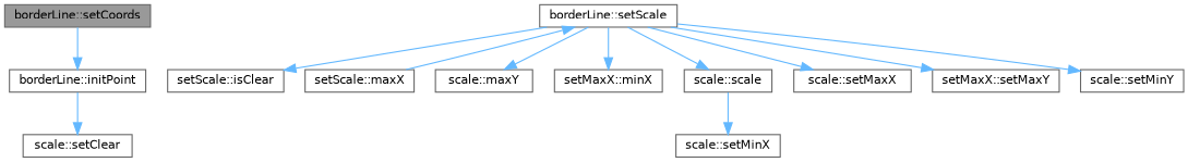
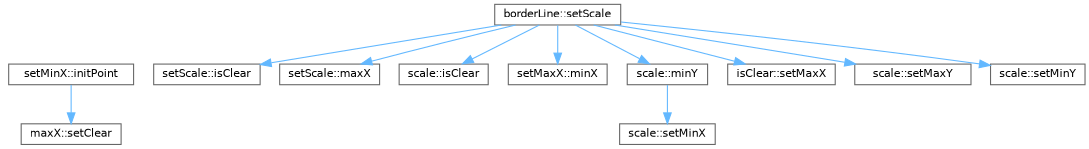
  digraph {
    rankdir=TB
    node [color=grey40 fillcolor=white fontname=Helvetica fontsize=10 shape=box style=filled]
    edge [color=steelblue1 fontname=Helvetica fontsize=10 labelfontname=Helvetica labelfontsize=10 style=solid]
-   n1 [color=gray40 fillcolor=grey60 fontcolor=black height=0.2 label="borderLine::setCoords" width=0.4]
-   n2 [height=0.2 label="borderLine::initPoint" width=0.4]
-   n3 [height=0.2 label="scale::setClear" width=0.4]
+   n2 [height=0.2 label="setMinX::initPoint" width=0.4]
+   n3 [height=0.2 label="maxX::setClear" width=0.4]
    n4 [height=0.2 label="borderLine::setScale" width=0.4]
    n5 [height=0.2 label="setScale::isClear" width=0.4]
    n6 [height=0.2 label="setScale::maxX" width=0.4]
-   n7 [height=0.2 label="scale::maxY" width=0.4]
+   n7 [height=0.2 label="scale::isClear" width=0.4]
    n8 [height=0.2 label="setMaxX::minX" width=0.4]
-   n9 [height=0.2 label="scale::scale" width=0.4]
-   n10 [height=0.2 label="scale::setMaxX" width=0.4]
-   n11 [height=0.2 label="setMaxX::setMaxY" width=0.4]
+   n9 [height=0.2 label="scale::minY" width=0.4]
+   n10 [height=0.2 label="isClear::setMaxX" width=0.4]
+   n11 [height=0.2 label="scale::setMaxY" width=0.4]
    n12 [height=0.2 label="scale::setMinY" width=0.4]
    n13 [height=0.2 label="scale::setMinX" width=0.4]
-   n1 -> n2
    n2 -> n3
    n4 -> n5
-   n6 -> n4
+   n4 -> n6
    n4 -> n7
    n4 -> n8
    n4 -> n9
    n4 -> n10
    n4 -> n11
    n4 -> n12
    n9 -> n13
  }
